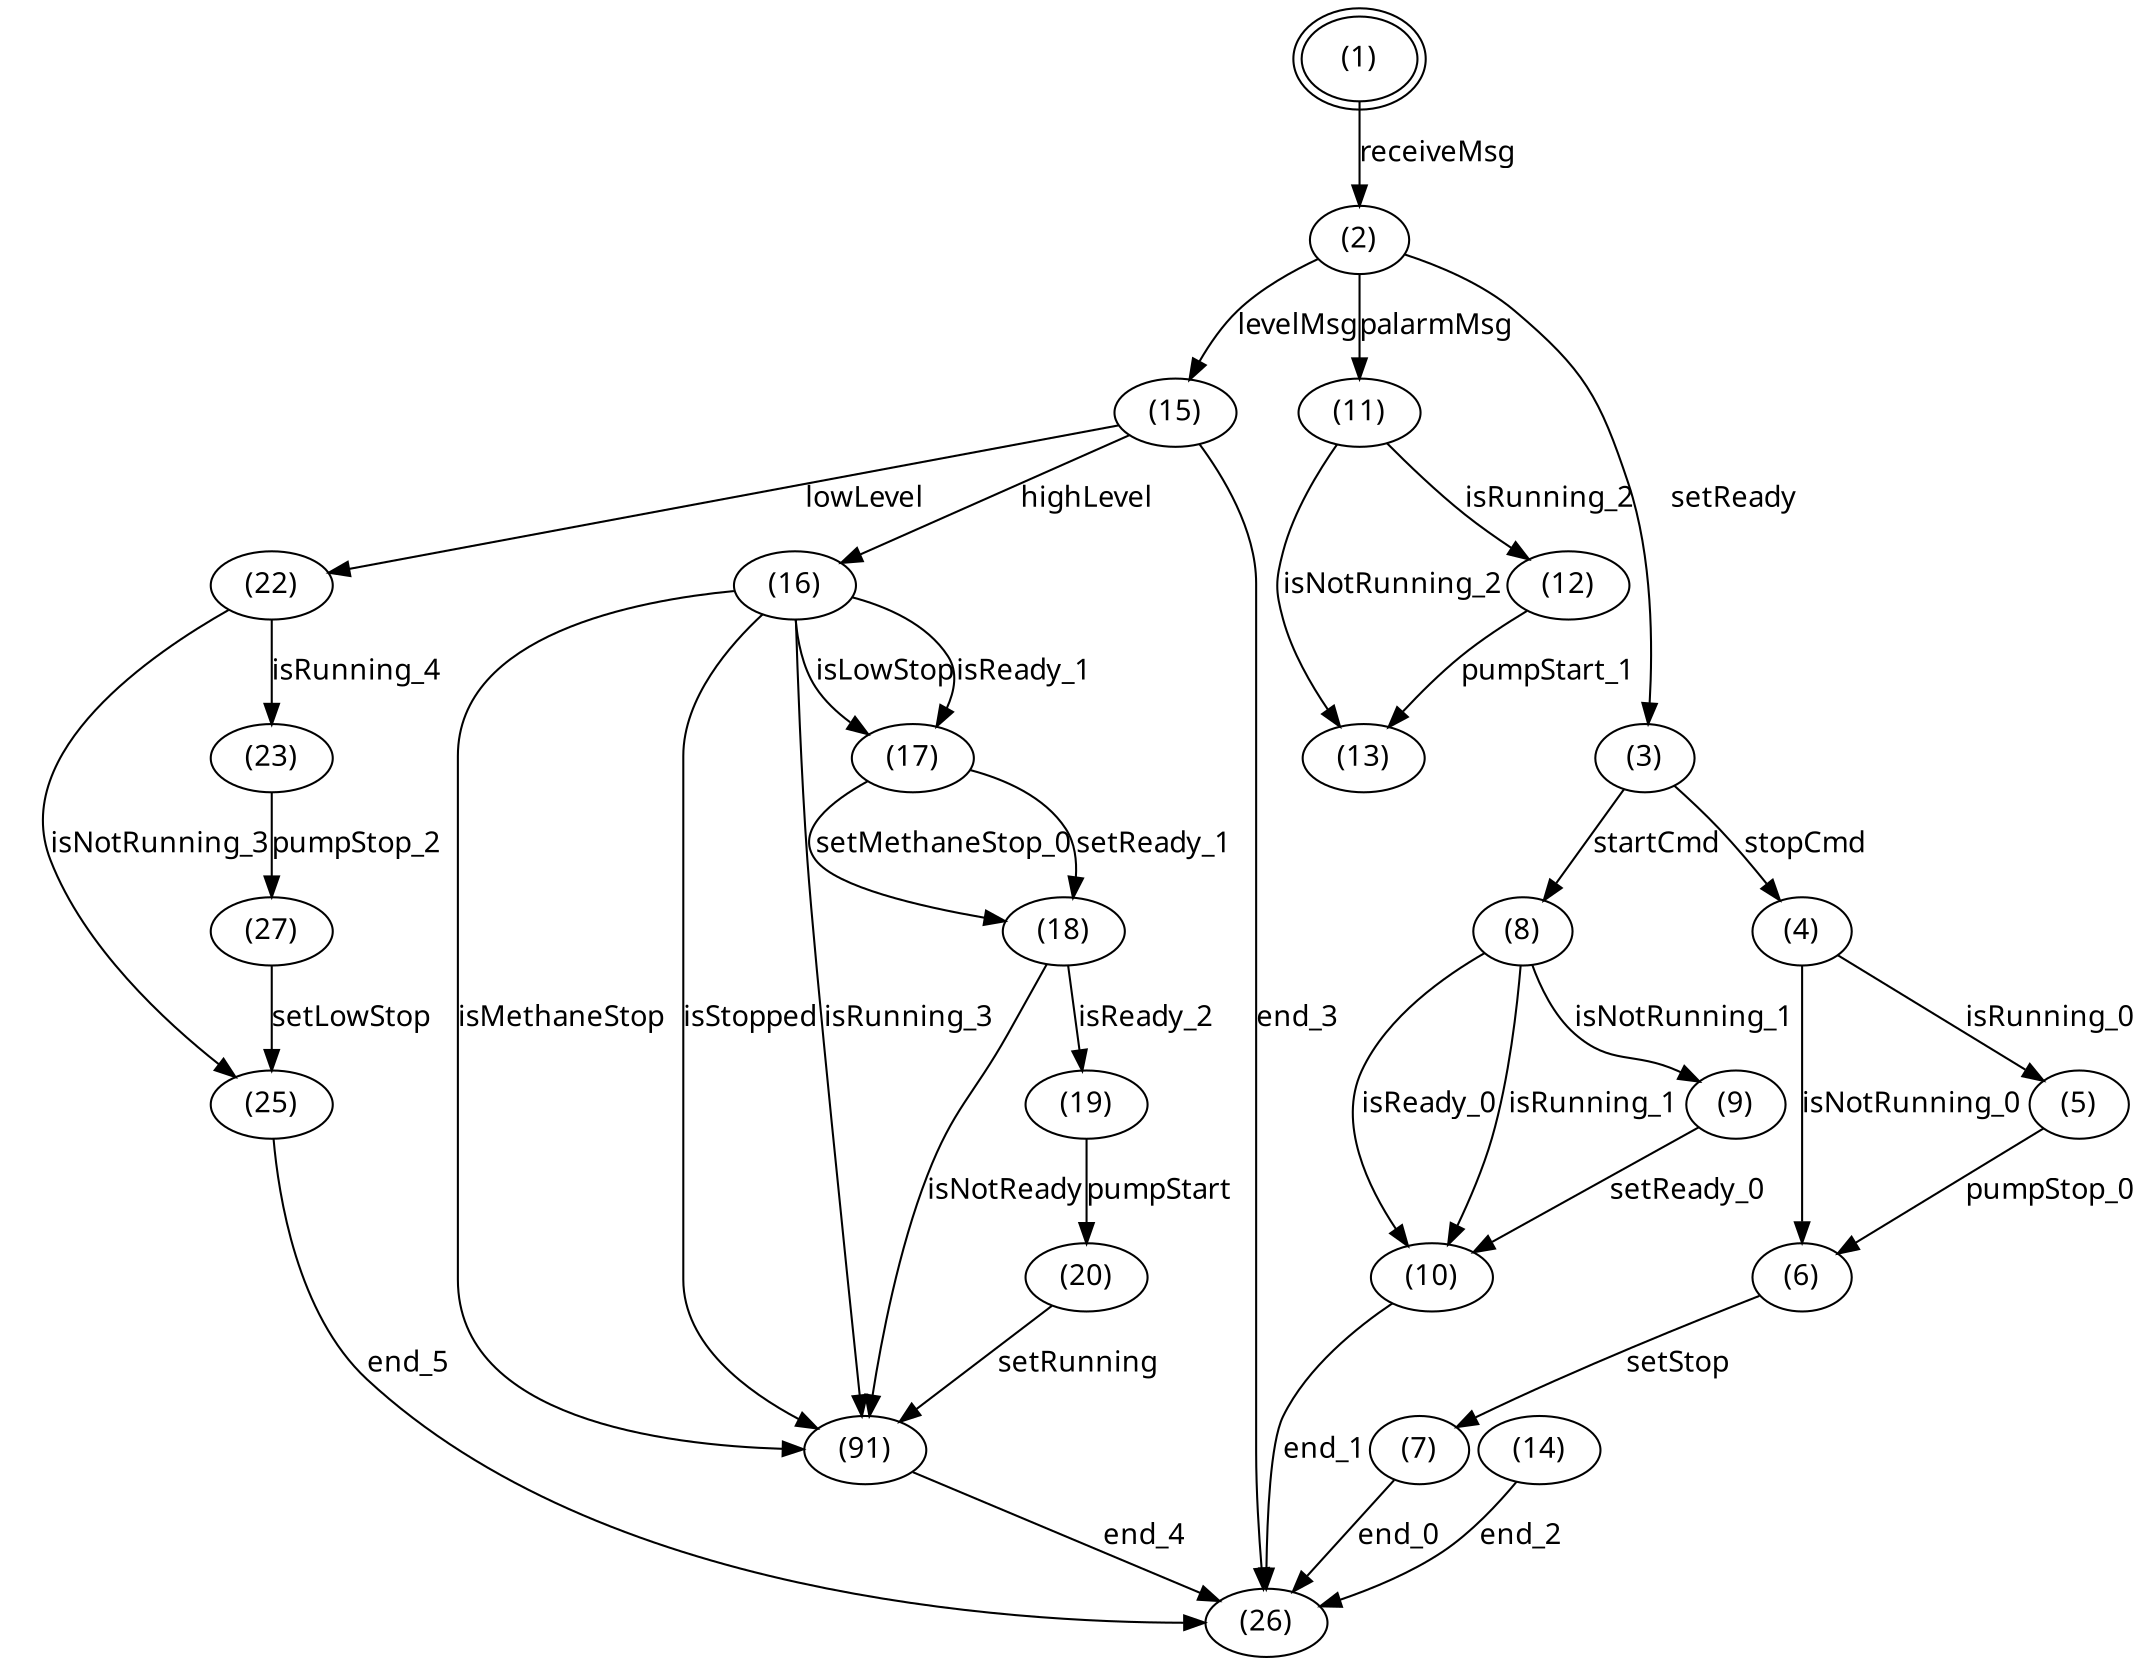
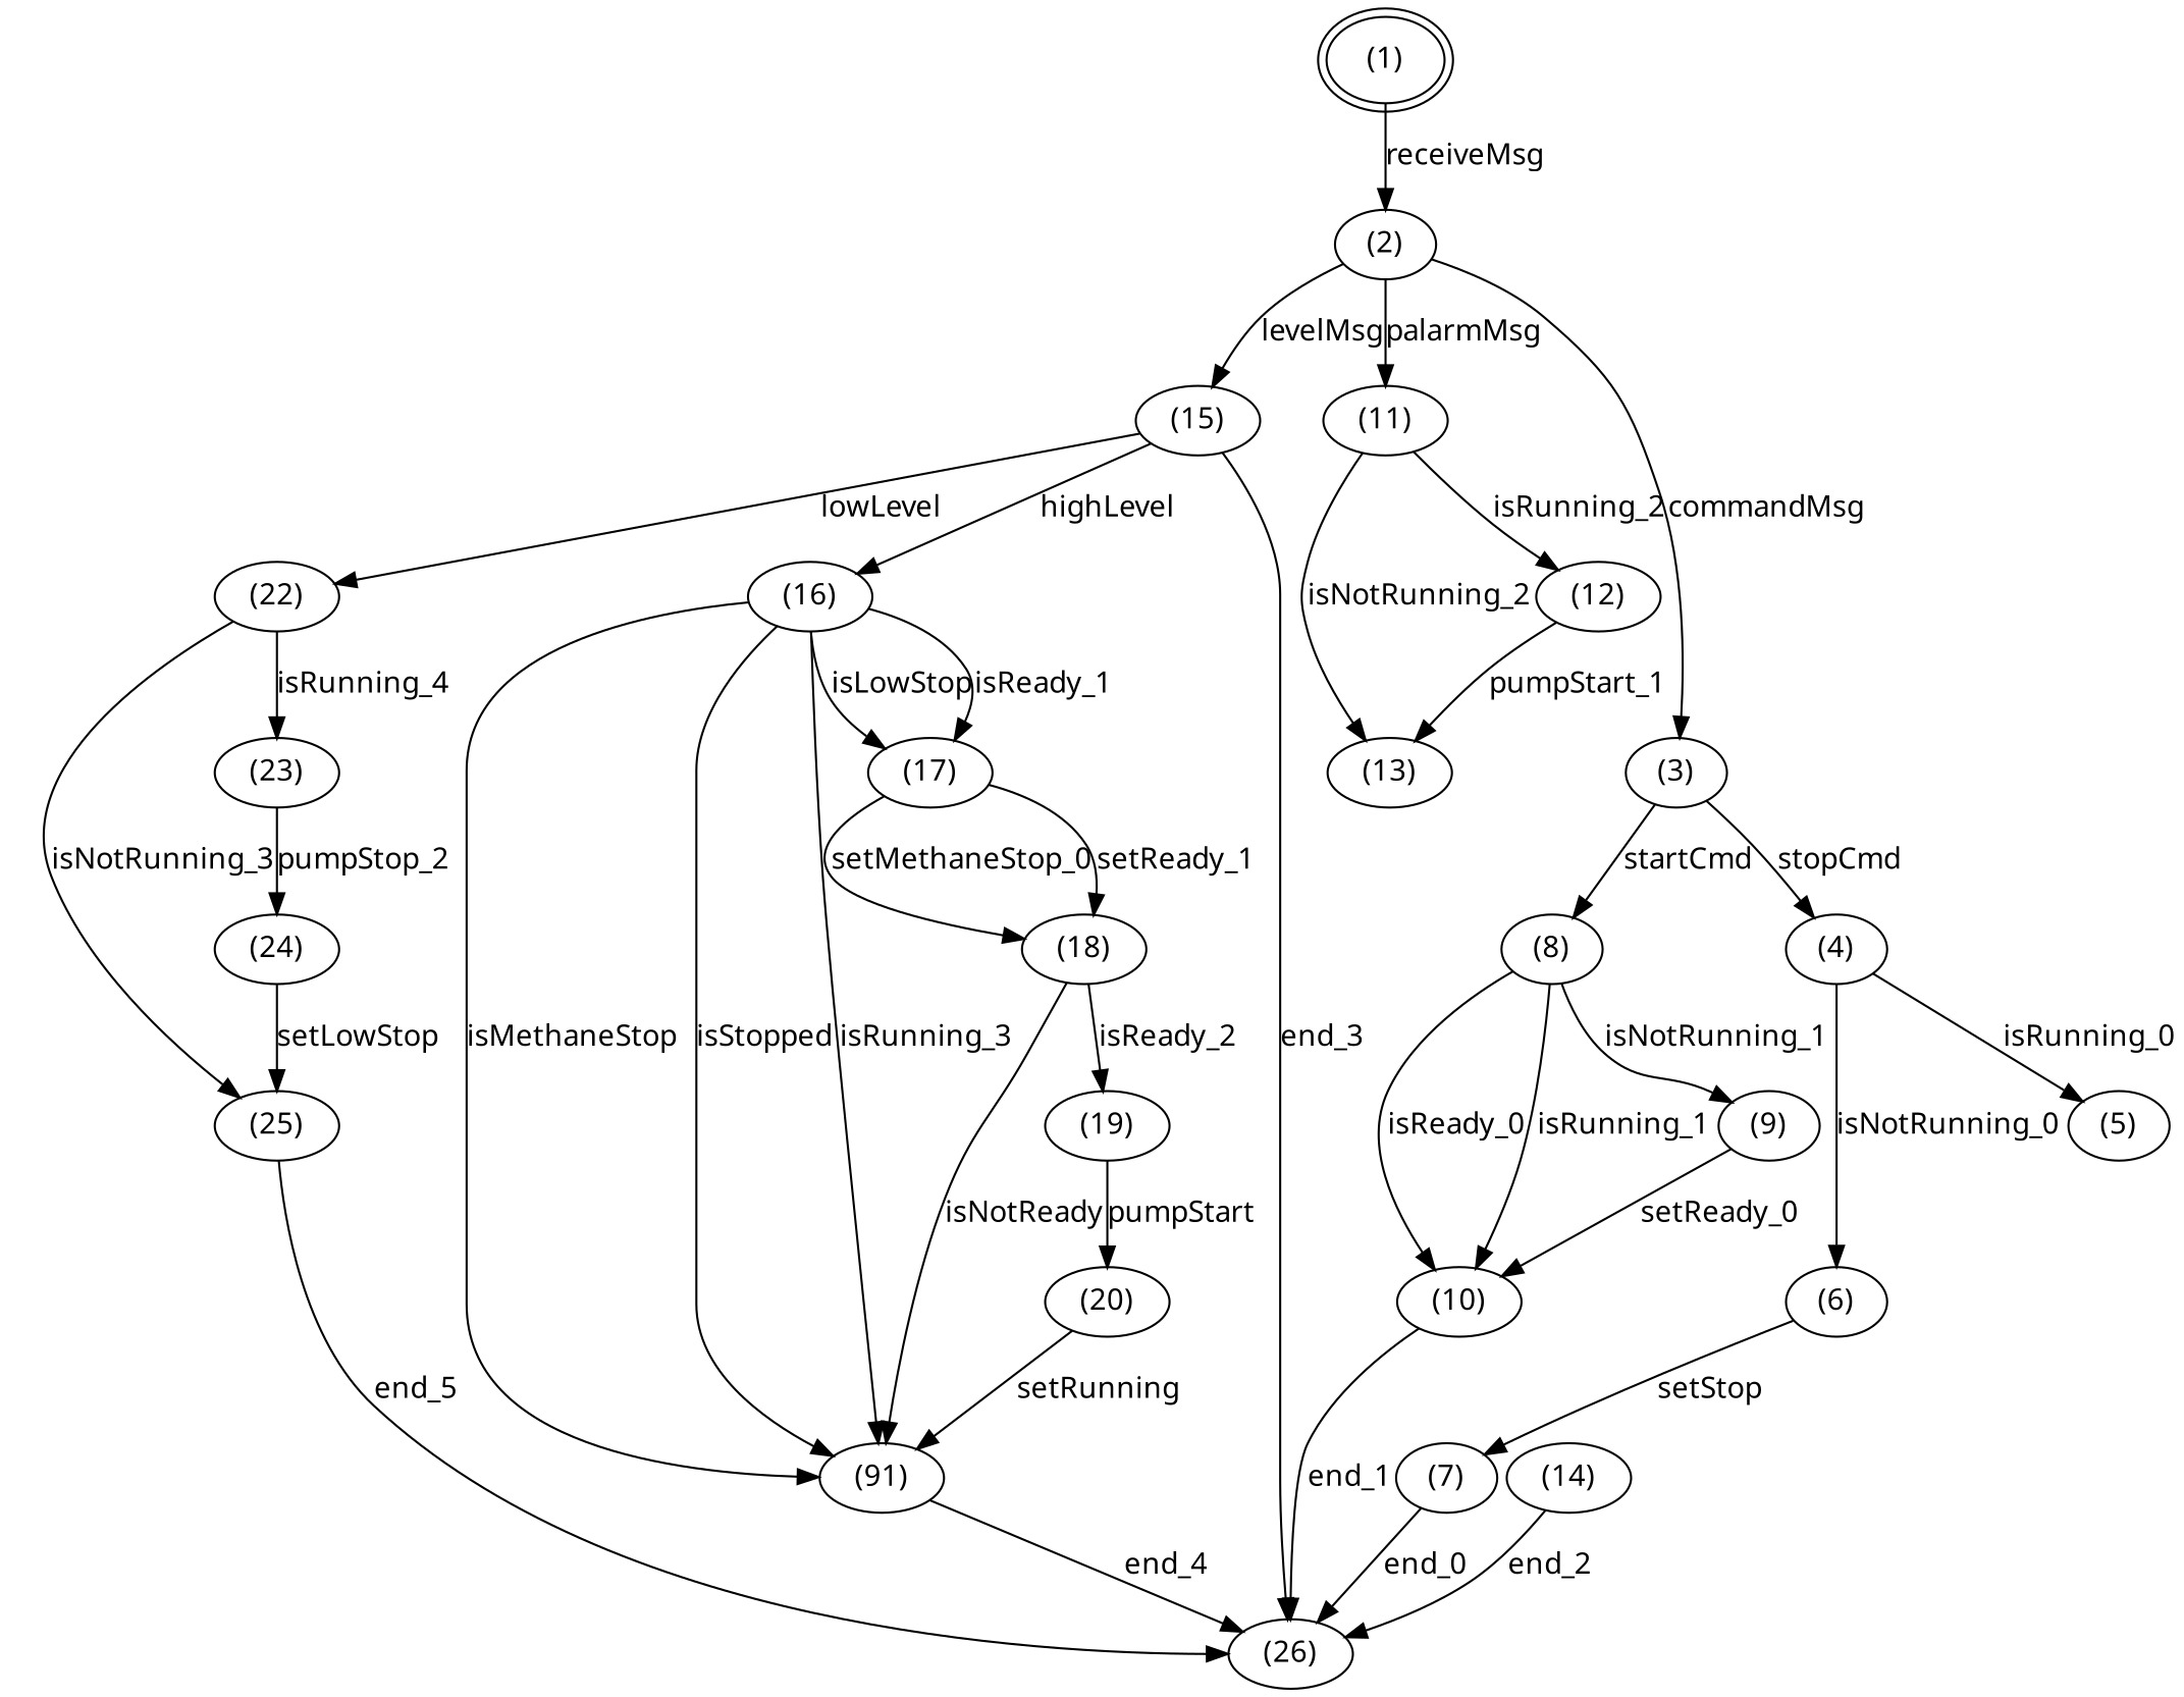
  digraph {
    fontname="Noto Sans"
    mclimit=10.0
    nodesep=0.05
    node [fontname="Noto Sans"]
    edge [fontname="Noto Sans"]
    n1 [height=0.25 label="(1)" peripheries=2 width=0.25]
    n2 [height=0.25 label="(2)" width=0.25]
    n3 [height=0.25 label="(15)" width=0.25]
    n4 [height=0.25 label="(11)" width=0.25]
    n5 [height=0.25 label="(3)" width=0.25]
    n6 [height=0.25 label="(22)" width=0.25]
    n7 [height=0.25 label="(16)" width=0.25]
    n8 [height=0.25 label="(26)" width=0.25]
    n9 [height=0.25 label="(13)" width=0.25]
    n10 [height=0.25 label="(12)" width=0.25]
    n11 [height=0.25 label="(8)" width=0.25]
    n12 [height=0.25 label="(4)" width=0.25]
    n13 [height=0.25 label="(25)" width=0.25]
    n14 [height=0.25 label="(23)" width=0.25]
    n15 [height=0.25 label="(91)" width=0.25]
    n16 [height=0.25 label="(17)" width=0.25]
    n17 [height=0.25 label="(10)" width=0.25]
    n18 [height=0.25 label="(9)" width=0.25]
    n19 [height=0.25 label="(6)" width=0.25]
    n20 [height=0.25 label="(5)" width=0.25]
-   n21 [height=0.25 label="(27)" width=0.25]
+   n21 [height=0.25 label="(24)" width=0.25]
    n22 [height=0.25 label="(18)" width=0.25]
    n23 [height=0.25 label="(14)" width=0.25]
    n24 [height=0.25 label="(7)" width=0.25]
    n25 [height=0.25 label="(19)" width=0.25]
    n26 [height=0.25 label="(20)" width=0.25]
    n1 -> n2 [label=receiveMsg]
    n2 -> n3 [label=levelMsg]
    n2 -> n4 [label=palarmMsg]
-   n2 -> n5 [label=setReady]
+   n2 -> n5 [label=commandMsg]
    n3 -> n6 [label=lowLevel]
    n3 -> n7 [label=highLevel]
    n3 -> n8 [label=end_3]
    n4 -> n9 [label=isNotRunning_2]
    n4 -> n10 [label=isRunning_2]
    n5 -> n11 [label=startCmd]
    n5 -> n12 [label=stopCmd]
    n6 -> n13 [label=isNotRunning_3]
    n6 -> n14 [label=isRunning_4]
    n7 -> n15 [label=isMethaneStop]
    n7 -> n15 [label=isStopped]
    n7 -> n15 [label=isRunning_3]
    n7 -> n16 [label=isLowStop]
    n7 -> n16 [label=isReady_1]
    n10 -> n9 [label=pumpStart_1]
    n11 -> n17 [label=isReady_0]
    n11 -> n17 [label=isRunning_1]
    n11 -> n18 [label=isNotRunning_1]
    n12 -> n19 [label=isNotRunning_0]
    n12 -> n20 [label=isRunning_0]
    n13 -> n8 [label=end_5]
    n14 -> n21 [label=pumpStop_2]
    n15 -> n8 [label=end_4]
    n16 -> n22 [label=setMethaneStop_0]
    n16 -> n22 [label=setReady_1]
    n17 -> n8 [label=end_1]
    n18 -> n17 [label=setReady_0]
    n19 -> n24 [label=setStop]
-   n20 -> n19 [label=pumpStop_0]
    n21 -> n13 [label=setLowStop]
    n22 -> n15 [label=isNotReady]
    n22 -> n25 [label=isReady_2]
    n23 -> n8 [label=end_2]
    n24 -> n8 [label=end_0]
    n25 -> n26 [label=pumpStart]
    n26 -> n15 [label=setRunning]
  }
